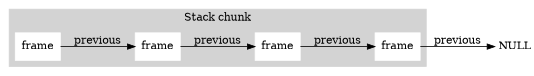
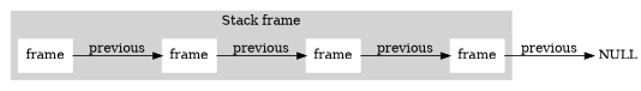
  digraph {
    rankdir=LR
    node [color=white shape=rectangle style=filled]
    n1 [label=frame]
    n2 [label=frame]
    n3 [label=frame]
    n4 [label=frame]
    n5 [label=" NULL" shape=plain style=""]
    subgraph cluster_1 {
      color=lightgrey
      compound=true
-     label="Stack chunk"
+     label="Stack frame"
      style=filled
      n1
      n2
      n3
      n4
    }
    n1 -> n2 [label=previous]
    n2 -> n3 [label=previous]
    n3 -> n4 [label=previous]
    n4 -> n5 [label=previous]
  }
